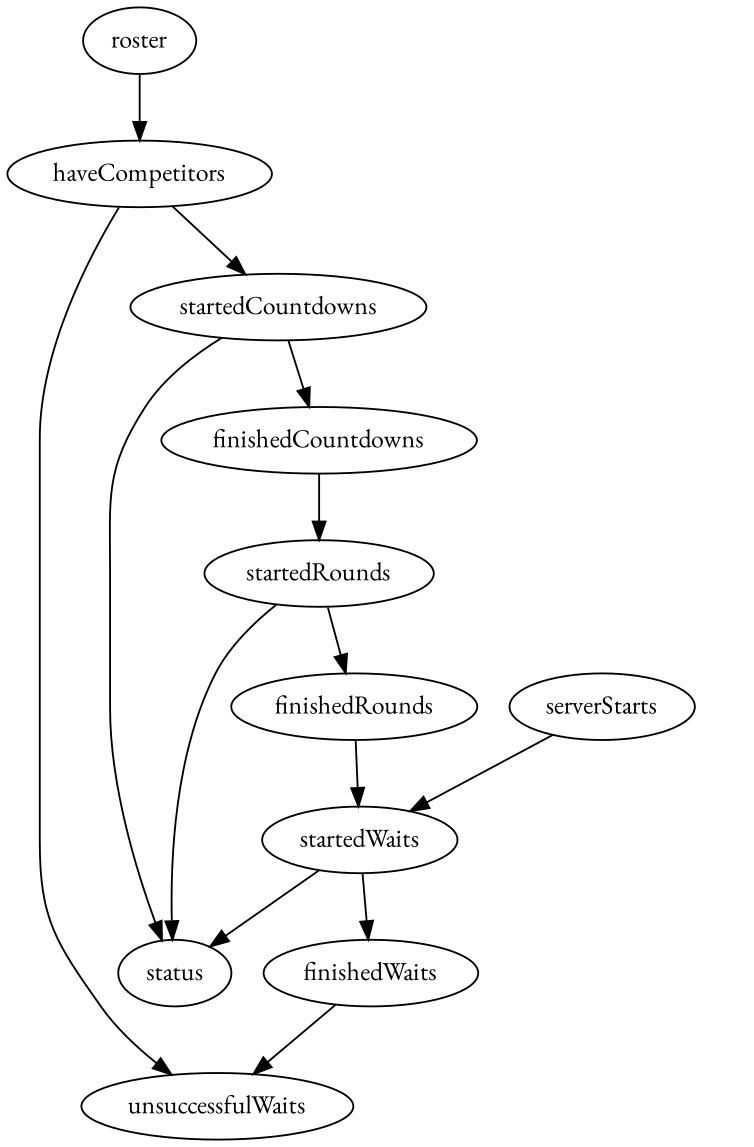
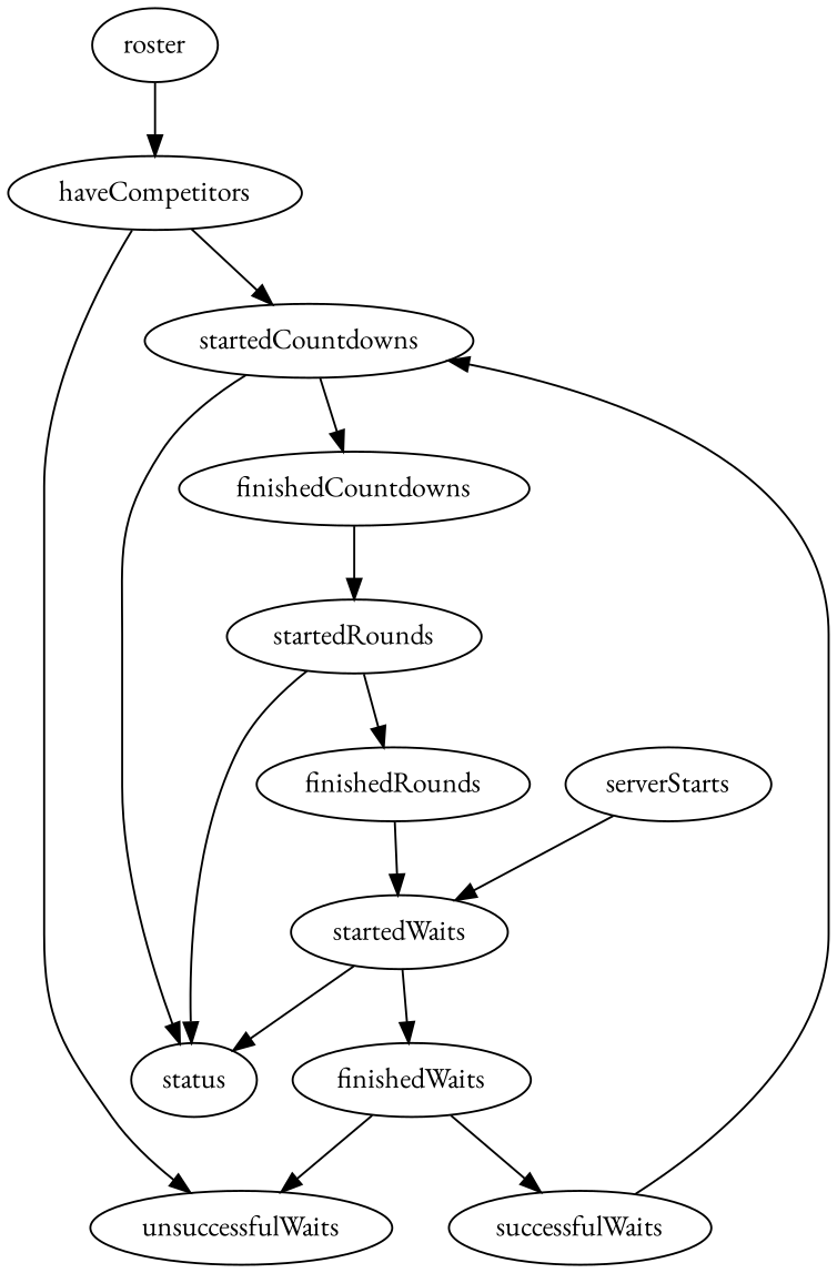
  digraph {
    fontname="EB Garamond"
    node [fontname="EB Garamond"]
    edge [fontname="EB Garamond"]
    roster
    haveCompetitors
    unsuccessfulWaits
    startedCountdowns
+   successfulWaits
    serverStarts
    startedWaits
    finishedWaits
    status
    finishedRounds
    finishedCountdowns
    startedRounds
    roster -> haveCompetitors
    haveCompetitors -> unsuccessfulWaits
    haveCompetitors -> startedCountdowns
    startedCountdowns -> status
    startedCountdowns -> finishedCountdowns
+   successfulWaits -> startedCountdowns
    serverStarts -> startedWaits
    startedWaits -> finishedWaits
    startedWaits -> status
    finishedWaits -> unsuccessfulWaits
+   finishedWaits -> successfulWaits
    finishedRounds -> startedWaits
    finishedCountdowns -> startedRounds
    startedRounds -> status
    startedRounds -> finishedRounds
  }
